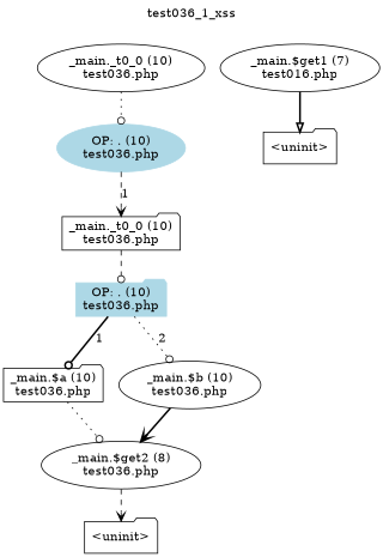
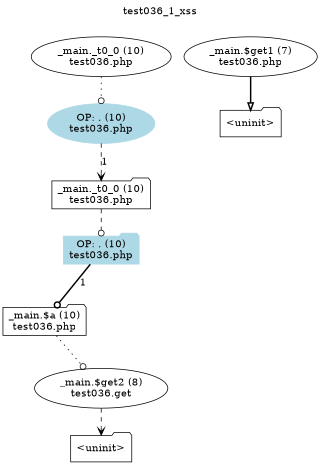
  digraph {
    label=test036_1_xss
    labelloc=t
    node [shape=ellipse]
    edge [arrowhead=odot style=dotted]
    n1 [label="_main._t0_0 (10)\ntest036.php"]
    n2 [color=lightblue label="OP: . (10)\ntest036.php" style=filled]
    n3 [label="_main._t0_0 (10)\ntest036.php" shape=folder]
    n4 [color=lightblue label="OP: . (10)\ntest036.php" shape=folder style=filled]
    n5 [label="_main.$a (10)\ntest036.php" shape=folder]
-   n6 [label="_main.$b (10)\ntest036.php"]
-   n7 [label="_main.$get2 (8)\ntest036.php"]
-   n8 [label="_main.$get1 (7)\ntest016.php"]
+   n7 [label="_main.$get2 (8)\ntest036.get"]
+   n8 [label="_main.$get1 (7)\ntest036.php"]
    n9 [label="<uninit>" shape=folder]
    n10 [label="<uninit>" shape=folder]
    n1 -> n2
    n2 -> n3 [arrowhead=vee label=1 style=dashed]
    n3 -> n4 [style=dashed]
    n4 -> n5 [label=1 style=bold]
-   n4 -> n6 [label=2]
    n5 -> n7
-   n6 -> n7 [arrowhead=vee style=bold]
    n7 -> n10 [arrowhead=vee style=dashed]
    n8 -> n9 [arrowhead=onormal style=bold]
  }
